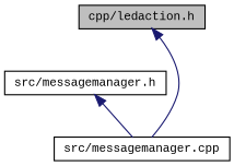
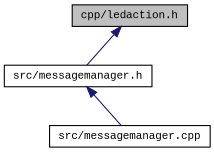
  digraph {
    fontname="Liberation Mono"
    node [color=black fillcolor=white fontname="Liberation Mono" fontsize=10 shape=record style=filled]
    edge [color=midnightblue dir=back fontname="Liberation Mono" fontsize=10 labelfontname=Helvetica labelfontsize=10 style=solid]
    n1 [fillcolor=grey75 fontcolor=black height=0.2 label="cpp/ledaction.h" width=0.4]
    n2 [height=0.2 label="src/messagemanager.h" width=0.4]
    n3 [height=0.2 label="src/messagemanager.cpp" width=0.4]
-   n1 -> n3
+   n1 -> n2
    n2 -> n3
  }
